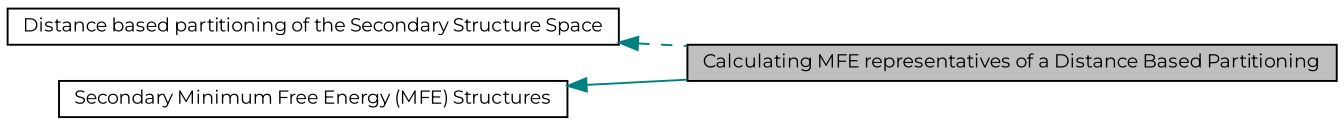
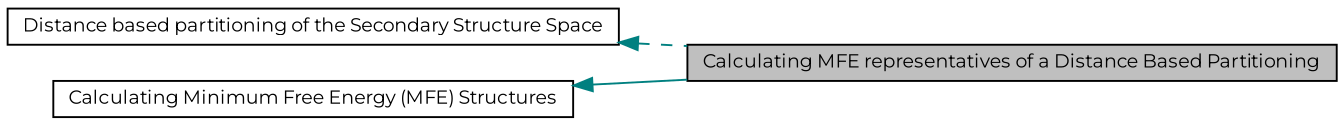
  digraph {
    rankdir=LR
    fontname=Montserrat
    node [color=black fontname=Montserrat fontsize=10 shape=record]
    edge [color=teal dir=back fontname=Montserrat fontsize=8 labelfontname="FreeSans.ttf" labelfontsize=8 shape=plaintext]
    n1 [height=0.2 label="Distance based partitioning of the Secondary Structure Space" width=0.4]
    n2 [fillcolor=grey75 fontcolor=black height=0.2 label="Calculating MFE representatives of a Distance Based Partitioning" style=filled width=0.4]
-   n3 [height=0.2 label="Secondary Minimum Free Energy (MFE) Structures" width=0.4]
+   n3 [height=0.2 label="Calculating Minimum Free Energy (MFE) Structures" width=0.4]
    n1 -> n2 [style=dashed]
    n3 -> n2 [style=solid]
  }
